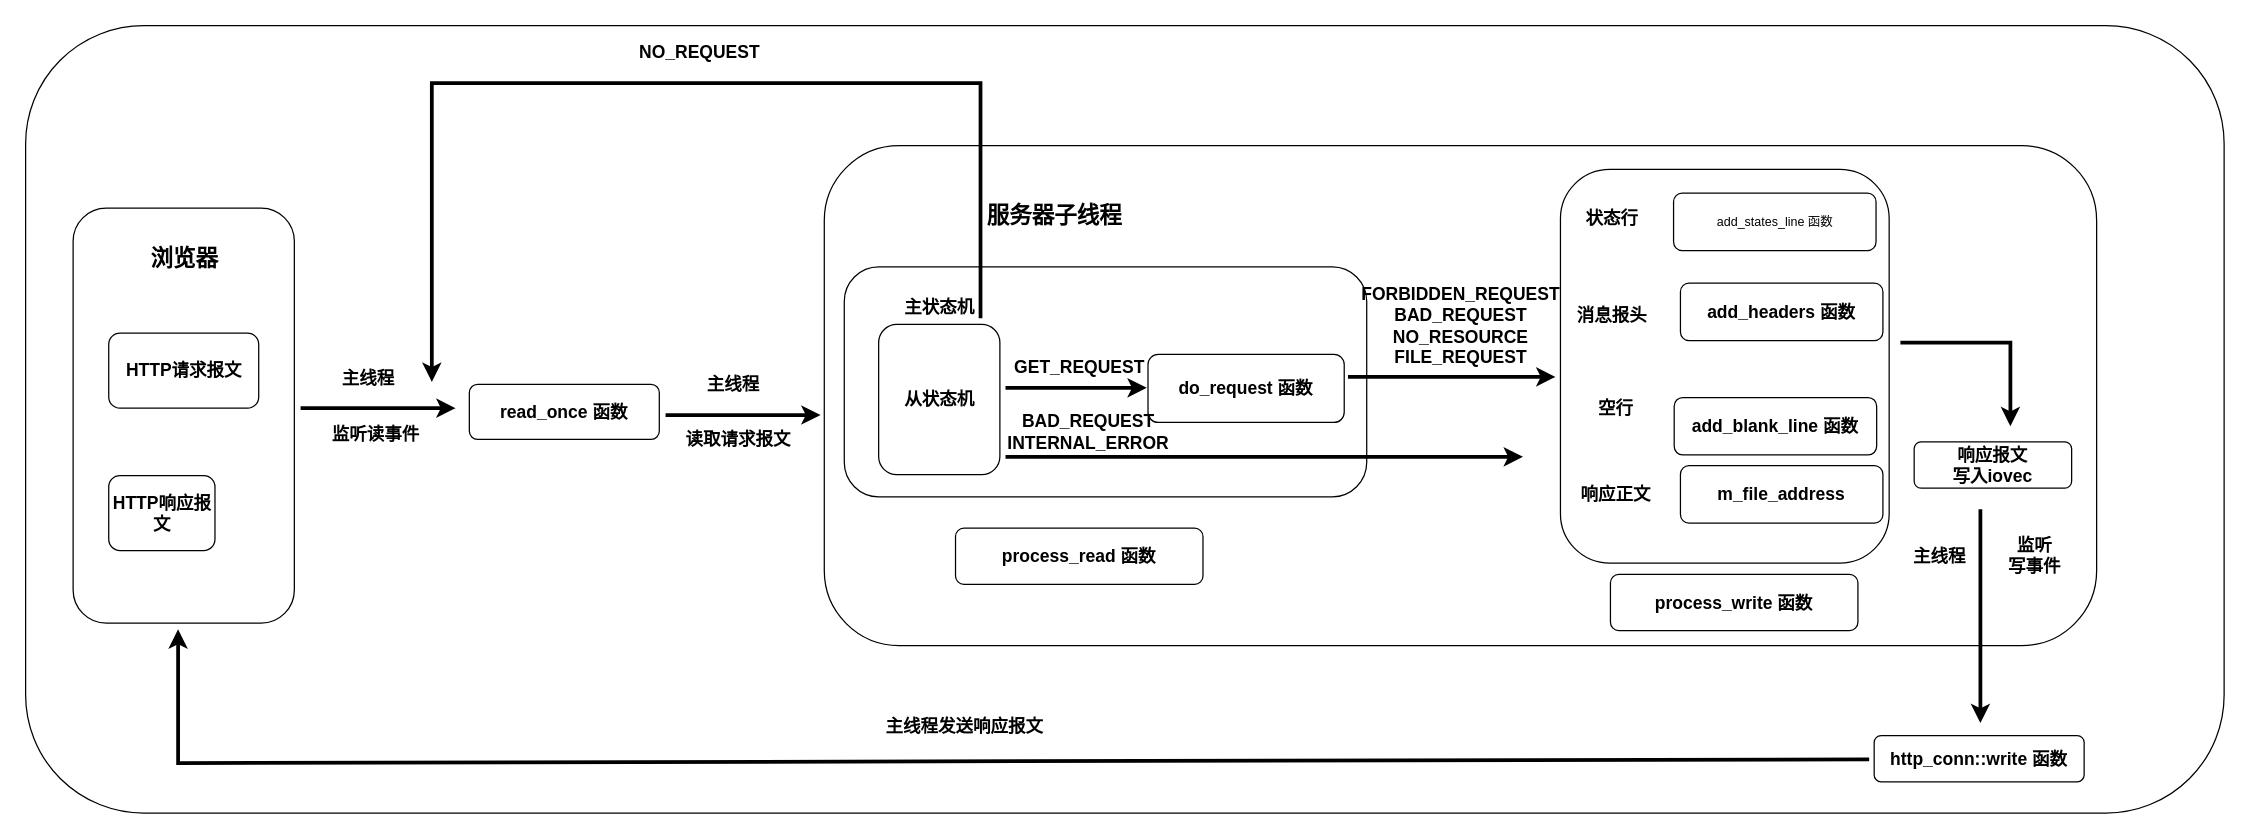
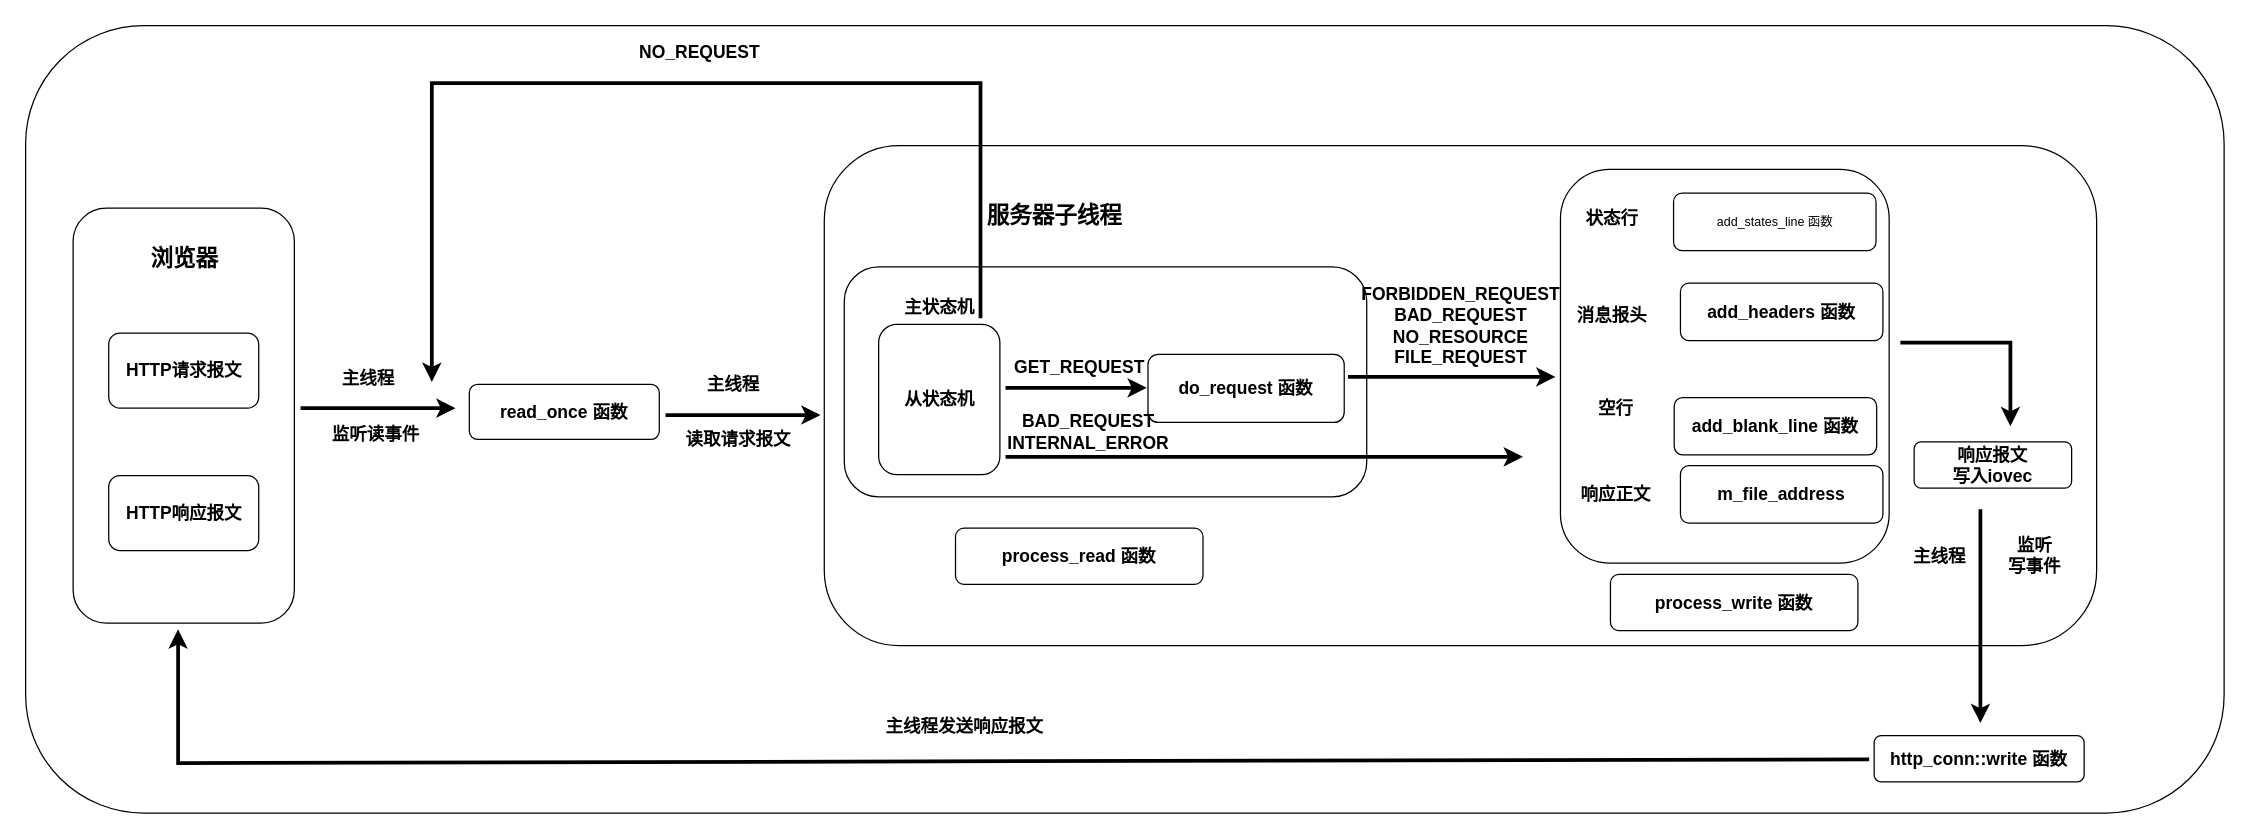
  <mxCell id="0" />
  <mxCell id="1" parent="0" />
  <mxCell id="2" value="" style="rounded=1;whiteSpace=wrap;html=1;" parent="1" vertex="1"><mxGeometry x="20" y="20" width="1759" height="630" as="geometry" /></mxCell>
  <mxCell id="3" value="" style="rounded=1;whiteSpace=wrap;html=1;" parent="1" vertex="1"><mxGeometry x="659" y="116" width="1018" height="400" as="geometry" /></mxCell>
  <mxCell id="4" value="" style="endArrow=classic;html=1;rounded=0;strokeWidth=3;" parent="1" edge="1"><mxGeometry width="50" height="50" relative="1" as="geometry"><mxPoint x="240" y="326" as="sourcePoint" /><mxPoint x="364" y="326" as="targetPoint" /></mxGeometry></mxCell>
  <mxCell id="5" value="&lt;b&gt;&lt;font style=&quot;font-size: 14px;&quot;&gt;主线程&lt;/font&gt;&lt;/b&gt;" style="text;html=1;align=center;verticalAlign=middle;resizable=0;points=[];autosize=1;strokeColor=none;fillColor=none;" parent="1" vertex="1"><mxGeometry x="264" y="287" width="60" height="29" as="geometry" /></mxCell>
  <mxCell id="6" value="&lt;b&gt;&lt;font style=&quot;font-size: 14px;&quot;&gt;监听读事件&lt;/font&gt;&lt;/b&gt;" style="text;html=1;align=center;verticalAlign=middle;resizable=0;points=[];autosize=1;strokeColor=none;fillColor=none;" parent="1" vertex="1"><mxGeometry x="256" y="332" width="88" height="29" as="geometry" /></mxCell>
  <mxCell id="7" value="&lt;b&gt;&lt;font style=&quot;font-size: 14px;&quot;&gt;read_once 函数&lt;/font&gt;&lt;/b&gt;" style="rounded=1;whiteSpace=wrap;html=1;" parent="1" vertex="1"><mxGeometry x="375" y="307" width="152" height="44" as="geometry" /></mxCell>
  <mxCell id="8" value="" style="endArrow=classic;html=1;rounded=0;strokeWidth=3;" parent="1" edge="1"><mxGeometry width="50" height="50" relative="1" as="geometry"><mxPoint x="532" y="331.5" as="sourcePoint" /><mxPoint x="656" y="331.5" as="targetPoint" /></mxGeometry></mxCell>
  <mxCell id="9" value="&lt;b&gt;&lt;font style=&quot;font-size: 14px;&quot;&gt;主线程&lt;/font&gt;&lt;/b&gt;" style="text;html=1;align=center;verticalAlign=middle;resizable=0;points=[];autosize=1;strokeColor=none;fillColor=none;" parent="1" vertex="1"><mxGeometry x="556" y="292.5" width="60" height="29" as="geometry" /></mxCell>
  <mxCell id="10" value="&lt;b&gt;&lt;font style=&quot;font-size: 14px;&quot;&gt;读取请求报文&lt;/font&gt;&lt;/b&gt;" style="text;html=1;align=center;verticalAlign=middle;resizable=0;points=[];autosize=1;strokeColor=none;fillColor=none;" parent="1" vertex="1"><mxGeometry x="539" y="336.5" width="102" height="29" as="geometry" /></mxCell>
  <mxCell id="11" value="&lt;font style=&quot;font-size: 18px;&quot;&gt;&lt;b&gt;服务器子线程&lt;/b&gt;&lt;/font&gt;" style="text;html=1;align=center;verticalAlign=middle;resizable=0;points=[];autosize=1;strokeColor=none;fillColor=none;" parent="1" vertex="1"><mxGeometry x="780" y="155" width="126" height="34" as="geometry" /></mxCell>
  <mxCell id="12" style="edgeStyle=orthogonalEdgeStyle;rounded=0;orthogonalLoop=1;jettySize=auto;html=1;exitX=0.5;exitY=1;exitDx=0;exitDy=0;" parent="1" source="3" target="3" edge="1"><mxGeometry relative="1" as="geometry" /></mxCell>
  <mxCell id="13" value="" style="group" parent="1" vertex="1" connectable="0"><mxGeometry x="1248" y="135" width="263" height="315" as="geometry" /></mxCell>
  <mxCell id="14" value="" style="rounded=1;whiteSpace=wrap;html=1;" parent="13" vertex="1"><mxGeometry width="263" height="315" as="geometry" /></mxCell>
  <mxCell id="15" value="&lt;span style=&quot;font-size: 14px;&quot;&gt;&lt;b&gt;状态行&lt;/b&gt;&lt;/span&gt;" style="text;html=1;align=center;verticalAlign=middle;resizable=0;points=[];autosize=1;strokeColor=none;fillColor=none;" parent="13" vertex="1"><mxGeometry x="11" y="24" width="60" height="29" as="geometry" /></mxCell>
  <mxCell id="16" value="&lt;span style=&quot;font-size: 14px;&quot;&gt;&lt;b&gt;消息报头&lt;/b&gt;&lt;/span&gt;" style="text;html=1;align=center;verticalAlign=middle;resizable=0;points=[];autosize=1;strokeColor=none;fillColor=none;" parent="13" vertex="1"><mxGeometry x="4" y="102" width="74" height="29" as="geometry" /></mxCell>
  <mxCell id="17" value="&lt;span style=&quot;font-size: 14px;&quot;&gt;&lt;b&gt;空行&lt;/b&gt;&lt;/span&gt;" style="text;html=1;align=center;verticalAlign=middle;resizable=0;points=[];autosize=1;strokeColor=none;fillColor=none;" parent="13" vertex="1"><mxGeometry x="21" y="176" width="46" height="29" as="geometry" /></mxCell>
  <mxCell id="18" value="&lt;span style=&quot;font-size: 14px;&quot;&gt;&lt;b&gt;响应正文&lt;/b&gt;&lt;/span&gt;" style="text;html=1;align=center;verticalAlign=middle;resizable=0;points=[];autosize=1;strokeColor=none;fillColor=none;" parent="13" vertex="1"><mxGeometry x="7" y="245.5" width="74" height="29" as="geometry" /></mxCell>
  <mxCell id="19" value="&lt;font size=&quot;1&quot;&gt;add_states_line 函数&lt;/font&gt;" style="rounded=1;whiteSpace=wrap;html=1;" parent="13" vertex="1"><mxGeometry x="90.5" y="19" width="162" height="46" as="geometry" /></mxCell>
  <mxCell id="20" value="&lt;b style=&quot;text-wrap: nowrap;&quot;&gt;&lt;font style=&quot;font-size: 14px;&quot;&gt;add_headers 函数&lt;/font&gt;&lt;/b&gt;" style="rounded=1;whiteSpace=wrap;html=1;" parent="13" vertex="1"><mxGeometry x="96" y="91" width="162" height="46" as="geometry" /></mxCell>
  <mxCell id="21" value="&lt;b style=&quot;text-wrap: nowrap;&quot;&gt;&lt;font style=&quot;font-size: 14px;&quot;&gt;add_blank_line 函数&lt;/font&gt;&lt;/b&gt;" style="rounded=1;whiteSpace=wrap;html=1;" parent="13" vertex="1"><mxGeometry x="91" y="182.5" width="162" height="46" as="geometry" /></mxCell>
  <mxCell id="22" value="&lt;b style=&quot;text-wrap: nowrap;&quot;&gt;&lt;font style=&quot;font-size: 14px;&quot;&gt;m_file_address&lt;/font&gt;&lt;/b&gt;" style="rounded=1;whiteSpace=wrap;html=1;" parent="13" vertex="1"><mxGeometry x="96" y="237" width="162" height="46" as="geometry" /></mxCell>
  <mxCell id="23" value="" style="group" parent="1" vertex="1" connectable="0"><mxGeometry x="675" y="213" width="418" height="184" as="geometry" /></mxCell>
  <mxCell id="24" value="" style="rounded=1;whiteSpace=wrap;html=1;" parent="23" vertex="1"><mxGeometry width="418" height="184" as="geometry" /></mxCell>
  <mxCell id="25" value="&lt;font style=&quot;font-size: 14px;&quot;&gt;&lt;b&gt;主状态机&lt;/b&gt;&lt;/font&gt;" style="text;html=1;align=center;verticalAlign=middle;resizable=0;points=[];autosize=1;strokeColor=none;fillColor=none;" parent="23" vertex="1"><mxGeometry x="39" y="17" width="74" height="29" as="geometry" /></mxCell>
  <mxCell id="26" value="&lt;b&gt;&lt;font style=&quot;font-size: 14px;&quot;&gt;从状态机&lt;/font&gt;&lt;/b&gt;" style="rounded=1;whiteSpace=wrap;html=1;" parent="23" vertex="1"><mxGeometry x="27.5" y="46" width="97" height="120.25" as="geometry" /></mxCell>
  <mxCell id="27" value="&lt;b&gt;&lt;font style=&quot;font-size: 14px;&quot;&gt;do_request 函数&lt;/font&gt;&lt;/b&gt;" style="rounded=1;whiteSpace=wrap;html=1;" parent="23" vertex="1"><mxGeometry x="243" y="70" width="157" height="54.5" as="geometry" /></mxCell>
  <mxCell id="28" value="" style="endArrow=classic;html=1;rounded=0;strokeWidth=3;" parent="23" edge="1"><mxGeometry width="50" height="50" relative="1" as="geometry"><mxPoint x="129" y="96.75" as="sourcePoint" /><mxPoint x="242" y="96.75" as="targetPoint" /></mxGeometry></mxCell>
  <mxCell id="29" value="&lt;b&gt;&lt;font style=&quot;font-size: 14px;&quot;&gt;GET_REQUEST&lt;/font&gt;&lt;/b&gt;" style="text;html=1;align=center;verticalAlign=middle;resizable=0;points=[];autosize=1;strokeColor=none;fillColor=none;" parent="23" vertex="1"><mxGeometry x="127" y="65" width="122" height="29" as="geometry" /></mxCell>
  <mxCell id="30" value="" style="endArrow=classic;html=1;rounded=0;strokeWidth=3;" parent="23" edge="1"><mxGeometry width="50" height="50" relative="1" as="geometry"><mxPoint x="129" y="152" as="sourcePoint" /><mxPoint x="543" y="152" as="targetPoint" /></mxGeometry></mxCell>
  <mxCell id="31" value="&lt;b&gt;&lt;font style=&quot;font-size: 14px;&quot;&gt;BAD_REQUEST&lt;/font&gt;&lt;/b&gt;&lt;div&gt;&lt;b&gt;&lt;font style=&quot;font-size: 14px;&quot;&gt;INTERNAL_ERROR&lt;/font&gt;&lt;/b&gt;&lt;/div&gt;" style="text;html=1;align=center;verticalAlign=middle;resizable=0;points=[];autosize=1;strokeColor=none;fillColor=none;" parent="23" vertex="1"><mxGeometry x="121" y="109" width="147" height="46" as="geometry" /></mxCell>
  <mxCell id="32" value="" style="group" parent="1" vertex="1" connectable="0"><mxGeometry x="58" y="166" width="177" height="332" as="geometry" /></mxCell>
  <mxCell id="33" value="" style="rounded=1;whiteSpace=wrap;html=1;" parent="32" vertex="1"><mxGeometry width="177" height="332" as="geometry" /></mxCell>
  <mxCell id="34" value="&lt;font style=&quot;font-size: 18px;&quot;&gt;&lt;b&gt;浏览器&lt;/b&gt;&lt;/font&gt;" style="text;html=1;align=center;verticalAlign=middle;resizable=0;points=[];autosize=1;strokeColor=none;fillColor=none;" parent="32" vertex="1"><mxGeometry x="52.5" y="24" width="72" height="34" as="geometry" /></mxCell>
  <mxCell id="35" value="&lt;b&gt;&lt;font style=&quot;font-size: 14px;&quot;&gt;HTTP请求报文&lt;/font&gt;&lt;/b&gt;" style="rounded=1;whiteSpace=wrap;html=1;" parent="32" vertex="1"><mxGeometry x="28.5" y="100" width="120" height="60" as="geometry" /></mxCell>
- <mxCell id="36" value="&lt;b&gt;&lt;font style=&quot;font-size: 14px;&quot;&gt;HTTP响应报文&lt;/font&gt;&lt;/b&gt;" style="rounded=1;whiteSpace=wrap;html=1;" parent="32" vertex="1"><mxGeometry x="28.5" y="214" width="85" height="60" as="geometry" /></mxCell>
+ <mxCell id="36" value="&lt;b&gt;&lt;font style=&quot;font-size: 14px;&quot;&gt;HTTP响应报文&lt;/font&gt;&lt;/b&gt;" style="rounded=1;whiteSpace=wrap;html=1;" parent="32" vertex="1"><mxGeometry x="28.5" y="214" width="120" height="60" as="geometry" /></mxCell>
  <mxCell id="37" value="&lt;b&gt;&lt;font style=&quot;font-size: 14px;&quot;&gt;process_read 函数&lt;/font&gt;&lt;/b&gt;" style="rounded=1;whiteSpace=wrap;html=1;" parent="1" vertex="1"><mxGeometry x="764" y="422" width="198" height="45" as="geometry" /></mxCell>
  <mxCell id="38" value="&lt;b&gt;&lt;font style=&quot;font-size: 14px;&quot;&gt;process_write 函数&lt;/font&gt;&lt;/b&gt;" style="rounded=1;whiteSpace=wrap;html=1;" parent="1" vertex="1"><mxGeometry x="1288" y="459" width="198" height="45" as="geometry" /></mxCell>
  <mxCell id="39" value="" style="endArrow=classic;html=1;rounded=0;strokeWidth=3;" parent="1" edge="1"><mxGeometry width="50" height="50" relative="1" as="geometry"><mxPoint x="1078" y="301" as="sourcePoint" /><mxPoint x="1244" y="301" as="targetPoint" /></mxGeometry></mxCell>
  <mxCell id="40" value="&lt;div&gt;&lt;b&gt;&lt;font style=&quot;font-size: 14px;&quot;&gt;FORBIDDEN_REQUEST&lt;/font&gt;&lt;/b&gt;&lt;/div&gt;&lt;b&gt;&lt;font style=&quot;font-size: 14px;&quot;&gt;BAD_REQUEST&lt;/font&gt;&lt;/b&gt;&lt;div&gt;&lt;span style=&quot;font-size: 14px;&quot;&gt;&lt;b&gt;NO_RESOURCE&lt;/b&gt;&lt;/span&gt;&lt;/div&gt;&lt;div&gt;&lt;span style=&quot;font-size: 14px;&quot;&gt;&lt;b&gt;FILE_REQUEST&lt;/b&gt;&lt;/span&gt;&lt;/div&gt;" style="text;html=1;align=center;verticalAlign=middle;resizable=0;points=[];autosize=1;strokeColor=none;fillColor=none;" parent="1" vertex="1"><mxGeometry x="1079.5" y="220" width="177" height="79" as="geometry" /></mxCell>
  <mxCell id="41" value="" style="endArrow=classic;html=1;rounded=0;strokeWidth=3;" parent="1" edge="1"><mxGeometry width="50" height="50" relative="1" as="geometry"><mxPoint x="784" y="254" as="sourcePoint" /><mxPoint x="345" y="305" as="targetPoint" /><Array as="points"><mxPoint x="784" y="66" /><mxPoint x="345" y="66" /></Array></mxGeometry></mxCell>
  <mxCell id="42" value="&lt;font style=&quot;font-size: 14px;&quot;&gt;&lt;b&gt;NO_REQUEST&lt;/b&gt;&lt;/font&gt;" style="text;html=1;align=center;verticalAlign=middle;resizable=0;points=[];autosize=1;strokeColor=none;fillColor=none;" parent="1" vertex="1"><mxGeometry x="502" y="26" width="114" height="29" as="geometry" /></mxCell>
  <mxCell id="43" value="" style="endArrow=classic;html=1;rounded=0;strokeWidth=3;" parent="1" edge="1"><mxGeometry width="50" height="50" relative="1" as="geometry"><mxPoint x="1520" y="273.5" as="sourcePoint" /><mxPoint x="1608" y="340.5" as="targetPoint" /><Array as="points"><mxPoint x="1608" y="273.5" /></Array></mxGeometry></mxCell>
  <mxCell id="44" value="&lt;span style=&quot;font-size: 14px; text-wrap: nowrap;&quot;&gt;&lt;b&gt;响应报文&lt;/b&gt;&lt;/span&gt;&lt;div&gt;&lt;span style=&quot;font-size: 14px; text-wrap: nowrap;&quot;&gt;&lt;b&gt;写入iovec&lt;/b&gt;&lt;/span&gt;&lt;/div&gt;" style="rounded=1;whiteSpace=wrap;html=1;" parent="1" vertex="1"><mxGeometry x="1531" y="353" width="126" height="37" as="geometry" /></mxCell>
  <mxCell id="45" value="" style="endArrow=classic;html=1;rounded=0;strokeWidth=3;" parent="1" edge="1"><mxGeometry width="50" height="50" relative="1" as="geometry"><mxPoint x="1584" y="407" as="sourcePoint" /><mxPoint x="1584" y="578" as="targetPoint" /></mxGeometry></mxCell>
  <mxCell id="46" value="&lt;b&gt;&lt;font style=&quot;font-size: 14px;&quot;&gt;主线程&lt;/font&gt;&lt;/b&gt;" style="text;html=1;align=center;verticalAlign=middle;resizable=0;points=[];autosize=1;strokeColor=none;fillColor=none;" parent="1" vertex="1"><mxGeometry x="1521" y="430" width="60" height="29" as="geometry" /></mxCell>
  <mxCell id="47" value="&lt;b&gt;&lt;font style=&quot;font-size: 14px;&quot;&gt;监听&lt;/font&gt;&lt;/b&gt;&lt;div&gt;&lt;b&gt;&lt;font style=&quot;font-size: 14px;&quot;&gt;写事件&lt;/font&gt;&lt;/b&gt;&lt;/div&gt;" style="text;html=1;align=center;verticalAlign=middle;resizable=0;points=[];autosize=1;strokeColor=none;fillColor=none;" parent="1" vertex="1"><mxGeometry x="1597" y="421" width="60" height="46" as="geometry" /></mxCell>
  <mxCell id="48" value="&lt;span style=&quot;font-size: 14px; text-wrap: nowrap;&quot;&gt;&lt;b&gt;http_conn::write 函数&lt;/b&gt;&lt;/span&gt;" style="rounded=1;whiteSpace=wrap;html=1;" parent="1" vertex="1"><mxGeometry x="1499" y="588" width="168" height="37" as="geometry" /></mxCell>
  <mxCell id="49" value="" style="endArrow=classic;html=1;rounded=0;strokeWidth=3;" parent="1" edge="1"><mxGeometry width="50" height="50" relative="1" as="geometry"><mxPoint x="1495" y="607" as="sourcePoint" /><mxPoint x="142" y="503" as="targetPoint" /><Array as="points"><mxPoint x="142" y="610" /></Array></mxGeometry></mxCell>
  <mxCell id="50" value="&lt;b&gt;&lt;font style=&quot;font-size: 14px;&quot;&gt;主线程发送响应报文&lt;/font&gt;&lt;/b&gt;" style="text;html=1;align=center;verticalAlign=middle;resizable=0;points=[];autosize=1;strokeColor=none;fillColor=none;" parent="1" vertex="1"><mxGeometry x="699" y="566" width="144" height="29" as="geometry" /></mxCell>
